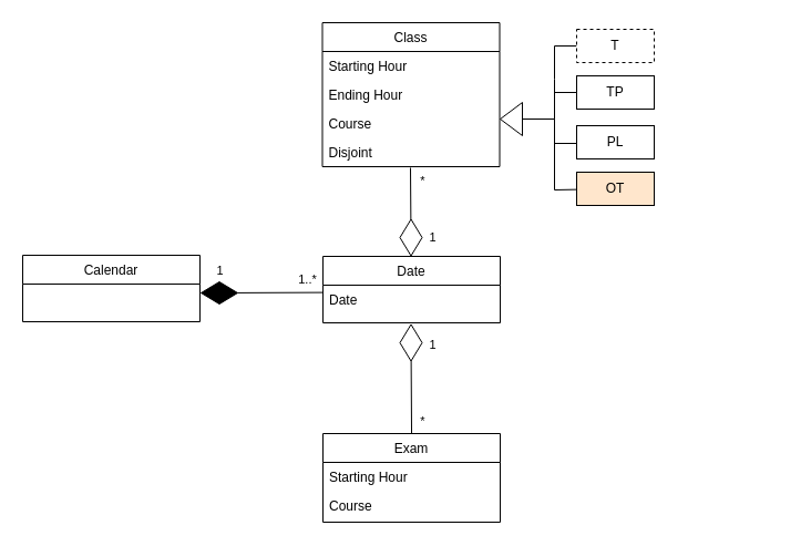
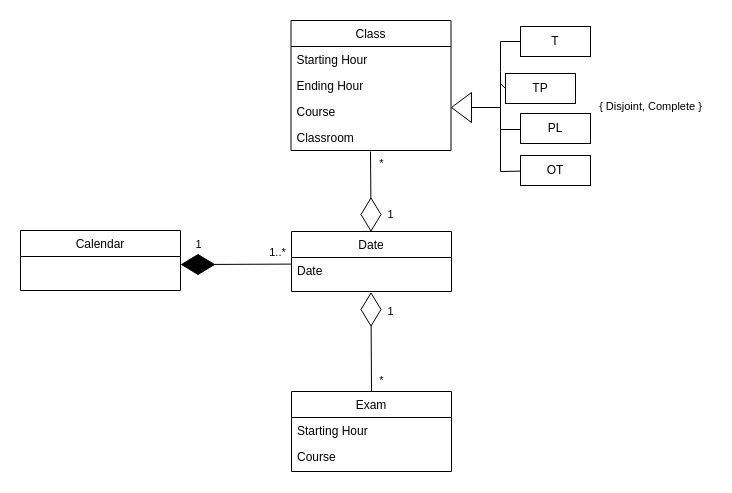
  <mxCell id="0" />
  <mxCell id="1" parent="0" />
  <mxCell id="2" value="Class" style="swimlane;fontStyle=0;align=center;verticalAlign=top;childLayout=stackLayout;horizontal=1;startSize=26;horizontalStack=0;resizeParent=1;resizeLast=0;collapsible=1;marginBottom=0;rounded=0;shadow=0;strokeWidth=1;" parent="1" vertex="1"><mxGeometry x="290.5" y="20" width="160" height="130" as="geometry"><mxRectangle x="550" y="140" width="160" height="26" as="alternateBounds" /></mxGeometry></mxCell>
  <mxCell id="3" value="Starting Hour" style="text;align=left;verticalAlign=top;spacingLeft=4;spacingRight=4;overflow=hidden;rotatable=0;points=[[0,0.5],[1,0.5]];portConstraint=eastwest;" parent="2" vertex="1"><mxGeometry y="26" width="160" height="26" as="geometry" /></mxCell>
  <mxCell id="4" value="Ending Hour" style="text;align=left;verticalAlign=top;spacingLeft=4;spacingRight=4;overflow=hidden;rotatable=0;points=[[0,0.5],[1,0.5]];portConstraint=eastwest;rounded=0;shadow=0;html=0;" parent="2" vertex="1"><mxGeometry y="52" width="160" height="26" as="geometry" /></mxCell>
  <mxCell id="5" value="Course" style="text;align=left;verticalAlign=top;spacingLeft=4;spacingRight=4;overflow=hidden;rotatable=0;points=[[0,0.5],[1,0.5]];portConstraint=eastwest;rounded=0;shadow=0;html=0;" parent="2" vertex="1"><mxGeometry y="78" width="160" height="26" as="geometry" /></mxCell>
- <mxCell id="6" value="Disjoint" style="text;align=left;verticalAlign=top;spacingLeft=4;spacingRight=4;overflow=hidden;rotatable=0;points=[[0,0.5],[1,0.5]];portConstraint=eastwest;rounded=0;shadow=0;html=0;" parent="2" vertex="1"><mxGeometry y="104" width="160" height="26" as="geometry" /></mxCell>
+ <mxCell id="6" value="Classroom" style="text;align=left;verticalAlign=top;spacingLeft=4;spacingRight=4;overflow=hidden;rotatable=0;points=[[0,0.5],[1,0.5]];portConstraint=eastwest;rounded=0;shadow=0;html=0;" parent="2" vertex="1"><mxGeometry y="104" width="160" height="26" as="geometry" /></mxCell>
  <mxCell id="7" value="Exam" style="swimlane;fontStyle=0;align=center;verticalAlign=top;childLayout=stackLayout;horizontal=1;startSize=26;horizontalStack=0;resizeParent=1;resizeLast=0;collapsible=1;marginBottom=0;rounded=0;shadow=0;strokeWidth=1;" parent="1" vertex="1"><mxGeometry x="291.03" y="391" width="160" height="80" as="geometry"><mxRectangle x="550" y="140" width="160" height="26" as="alternateBounds" /></mxGeometry></mxCell>
  <mxCell id="8" value="Starting Hour" style="text;align=left;verticalAlign=top;spacingLeft=4;spacingRight=4;overflow=hidden;rotatable=0;points=[[0,0.5],[1,0.5]];portConstraint=eastwest;" parent="7" vertex="1"><mxGeometry y="26" width="160" height="26" as="geometry" /></mxCell>
  <mxCell id="9" value="Course" style="text;align=left;verticalAlign=top;spacingLeft=4;spacingRight=4;overflow=hidden;rotatable=0;points=[[0,0.5],[1,0.5]];portConstraint=eastwest;rounded=0;shadow=0;html=0;" parent="7" vertex="1"><mxGeometry y="52" width="160" height="26" as="geometry" /></mxCell>
  <mxCell id="10" value="Calendar" style="swimlane;fontStyle=0;align=center;verticalAlign=top;childLayout=stackLayout;horizontal=1;startSize=26;horizontalStack=0;resizeParent=1;resizeLast=0;collapsible=1;marginBottom=0;rounded=0;shadow=0;strokeWidth=1;" parent="1" vertex="1"><mxGeometry x="20" y="230" width="160" height="60" as="geometry"><mxRectangle x="550" y="140" width="160" height="26" as="alternateBounds" /></mxGeometry></mxCell>
  <mxCell id="11" value="Date" style="swimlane;fontStyle=0;align=center;verticalAlign=top;childLayout=stackLayout;horizontal=1;startSize=26;horizontalStack=0;resizeParent=1;resizeLast=0;collapsible=1;marginBottom=0;rounded=0;shadow=0;strokeWidth=1;" parent="1" vertex="1"><mxGeometry x="291.03" y="231" width="160" height="60" as="geometry"><mxRectangle x="550" y="140" width="160" height="26" as="alternateBounds" /></mxGeometry></mxCell>
  <mxCell id="12" value="Date" style="text;align=left;verticalAlign=top;spacingLeft=4;spacingRight=4;overflow=hidden;rotatable=0;points=[[0,0.5],[1,0.5]];portConstraint=eastwest;" parent="11" vertex="1"><mxGeometry y="26" width="160" height="26" as="geometry" /></mxCell>
  <mxCell id="13" value="*" style="text;html=1;align=center;verticalAlign=middle;resizable=0;points=[];autosize=1;strokeColor=none;fillColor=none;fontSize=11;fontFamily=Helvetica;fontColor=default;" parent="1" vertex="1"><mxGeometry x="371" y="370" width="20" height="20" as="geometry" /></mxCell>
  <mxCell id="14" style="edgeStyle=none;shape=connector;rounded=0;orthogonalLoop=1;jettySize=auto;html=1;entryX=0.5;entryY=0;entryDx=0;entryDy=0;labelBackgroundColor=default;fontFamily=Helvetica;fontSize=11;fontColor=default;endArrow=none;strokeColor=default;" parent="1" source="15" target="7" edge="1"><mxGeometry relative="1" as="geometry" /></mxCell>
  <mxCell id="15" value="" style="rhombus;whiteSpace=wrap;html=1;fontFamily=Helvetica;fontSize=11;fontColor=default;rotation=90;" parent="1" vertex="1"><mxGeometry x="354" y="299" width="33" height="20" as="geometry" /></mxCell>
  <mxCell id="16" style="edgeStyle=none;shape=connector;rounded=0;orthogonalLoop=1;jettySize=auto;html=1;labelBackgroundColor=default;fontFamily=Helvetica;fontSize=11;fontColor=default;endArrow=none;strokeColor=default;" parent="1" source="17" edge="1"><mxGeometry relative="1" as="geometry"><mxPoint x="370" y="151" as="targetPoint" /></mxGeometry></mxCell>
  <mxCell id="17" value="" style="rhombus;whiteSpace=wrap;html=1;fontFamily=Helvetica;fontSize=11;fontColor=default;rotation=90;" parent="1" vertex="1"><mxGeometry x="354" y="204" width="33" height="20" as="geometry" /></mxCell>
  <mxCell id="18" value="*" style="text;html=1;align=center;verticalAlign=middle;resizable=0;points=[];autosize=1;strokeColor=none;fillColor=none;fontSize=11;fontFamily=Helvetica;fontColor=default;" parent="1" vertex="1"><mxGeometry x="371" y="153" width="20" height="20" as="geometry" /></mxCell>
  <mxCell id="19" style="edgeStyle=none;shape=connector;rounded=0;orthogonalLoop=1;jettySize=auto;html=1;entryX=0.002;entryY=0.254;entryDx=0;entryDy=0;labelBackgroundColor=default;fontFamily=Helvetica;fontSize=11;fontColor=default;endArrow=none;strokeColor=default;entryPerimeter=0;" parent="1" source="20" target="12" edge="1"><mxGeometry relative="1" as="geometry" /></mxCell>
  <mxCell id="20" value="" style="rhombus;whiteSpace=wrap;html=1;fontFamily=Helvetica;fontSize=11;fontColor=default;rotation=0;fillColor=#000000;" parent="1" vertex="1"><mxGeometry x="181" y="254" width="33" height="20" as="geometry" /></mxCell>
  <mxCell id="21" value="1..*" style="text;html=1;align=center;verticalAlign=middle;resizable=0;points=[];autosize=1;strokeColor=none;fillColor=none;fontSize=11;fontFamily=Helvetica;fontColor=default;" parent="1" vertex="1"><mxGeometry x="262.03" y="242" width="30" height="20" as="geometry" /></mxCell>
  <mxCell id="22" value="1" style="text;html=1;align=center;verticalAlign=middle;resizable=0;points=[];autosize=1;strokeColor=none;fillColor=none;fontSize=11;fontFamily=Helvetica;fontColor=default;" parent="1" vertex="1"><mxGeometry x="380" y="204" width="20" height="20" as="geometry" /></mxCell>
  <mxCell id="23" value="1" style="text;html=1;align=center;verticalAlign=middle;resizable=0;points=[];autosize=1;strokeColor=none;fillColor=none;fontSize=11;fontFamily=Helvetica;fontColor=default;" parent="1" vertex="1"><mxGeometry x="380" y="301" width="20" height="20" as="geometry" /></mxCell>
  <mxCell id="24" value="1" style="text;html=1;align=center;verticalAlign=middle;resizable=0;points=[];autosize=1;strokeColor=none;fillColor=none;fontSize=11;fontFamily=Helvetica;fontColor=default;" parent="1" vertex="1"><mxGeometry x="187.5" y="234" width="20" height="20" as="geometry" /></mxCell>
  <mxCell id="25" style="edgeStyle=none;shape=connector;rounded=0;orthogonalLoop=1;jettySize=auto;html=1;entryX=0;entryY=0.5;entryDx=0;entryDy=0;labelBackgroundColor=default;fontFamily=Helvetica;fontSize=11;fontColor=default;endArrow=none;strokeColor=default;exitX=0;exitY=0.5;exitDx=0;exitDy=0;" edge="1" parent="1" source="26" target="27"><mxGeometry relative="1" as="geometry"><mxPoint x="476.03" y="107" as="sourcePoint" /><mxPoint x="525" y="41" as="targetPoint" /><Array as="points"><mxPoint x="500" y="107" /><mxPoint x="500" y="71" /><mxPoint x="500" y="41" /></Array></mxGeometry></mxCell>
  <mxCell id="26" value="" style="triangle;whiteSpace=wrap;html=1;rotation=-180;" vertex="1" parent="1"><mxGeometry x="451.03" y="92" width="20" height="30" as="geometry" /></mxCell>
- <mxCell id="27" value="T" style="rounded=0;whiteSpace=wrap;html=1;dashed=1;" vertex="1" parent="1"><mxGeometry x="520" y="26" width="70" height="30" as="geometry" /></mxCell>
+ <mxCell id="27" value="T" style="rounded=0;whiteSpace=wrap;html=1;" vertex="1" parent="1"><mxGeometry x="520" y="26" width="70" height="30" as="geometry" /></mxCell>
  <mxCell id="28" style="edgeStyle=none;shape=connector;rounded=0;orthogonalLoop=1;jettySize=auto;html=1;labelBackgroundColor=default;fontFamily=Helvetica;fontSize=11;fontColor=default;endArrow=none;strokeColor=default;exitX=0;exitY=0.5;exitDx=0;exitDy=0;" edge="1" parent="1" source="29"><mxGeometry relative="1" as="geometry"><mxPoint x="500" y="83" as="targetPoint" /><mxPoint x="520" y="85" as="sourcePoint" /></mxGeometry></mxCell>
- <mxCell id="29" value="TP" style="rounded=0;whiteSpace=wrap;html=1;" vertex="1" parent="1"><mxGeometry x="520" y="68" width="70" height="30" as="geometry" /></mxCell>
+ <mxCell id="29" value="TP" style="rounded=0;whiteSpace=wrap;html=1;" vertex="1" parent="1"><mxGeometry x="505" y="73" width="70" height="30" as="geometry" /></mxCell>
  <mxCell id="30" value="PL" style="rounded=0;whiteSpace=wrap;html=1;" vertex="1" parent="1"><mxGeometry x="520" y="113" width="70" height="30" as="geometry" /></mxCell>
  <mxCell id="31" style="edgeStyle=none;shape=connector;rounded=0;orthogonalLoop=1;jettySize=auto;html=1;entryX=0;entryY=0.5;entryDx=0;entryDy=0;labelBackgroundColor=default;fontFamily=Helvetica;fontSize=11;fontColor=default;endArrow=none;strokeColor=default;" edge="1" parent="1" source="32" target="26"><mxGeometry relative="1" as="geometry"><Array as="points"><mxPoint x="500" y="171" /><mxPoint x="500" y="107" /></Array></mxGeometry></mxCell>
- <mxCell id="32" value="OT" style="rounded=0;whiteSpace=wrap;html=1;fillColor=#ffe6cc;" vertex="1" parent="1"><mxGeometry x="520" y="155" width="70" height="30" as="geometry" /></mxCell>
+ <mxCell id="32" value="OT" style="rounded=0;whiteSpace=wrap;html=1;" vertex="1" parent="1"><mxGeometry x="520" y="155" width="70" height="30" as="geometry" /></mxCell>
  <mxCell id="33" style="edgeStyle=none;shape=connector;rounded=0;orthogonalLoop=1;jettySize=auto;html=1;labelBackgroundColor=default;fontFamily=Helvetica;fontSize=11;fontColor=default;endArrow=none;strokeColor=default;exitX=0;exitY=0.5;exitDx=0;exitDy=0;" edge="1" parent="1"><mxGeometry relative="1" as="geometry"><mxPoint x="500" y="129" as="targetPoint" /><mxPoint x="520" y="129" as="sourcePoint" /></mxGeometry></mxCell>
+ <mxCell id="34" value="{ Disjoint, Complete }" style="text;html=1;align=center;verticalAlign=middle;resizable=0;points=[];autosize=1;strokeColor=none;fillColor=none;fontSize=11;fontFamily=Helvetica;fontColor=default;" vertex="1" parent="1"><mxGeometry x="590" y="96" width="120" height="20" as="geometry" /></mxCell>
